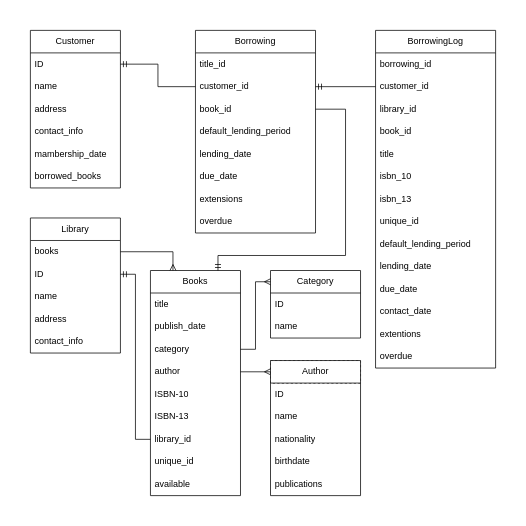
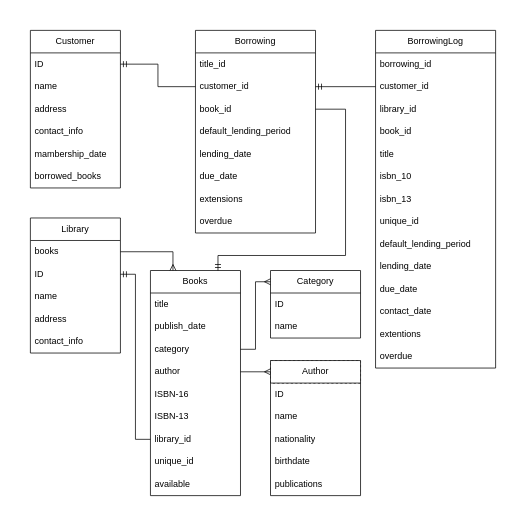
  <mxCell id="0" />
  <mxCell id="1" parent="0" />
  <mxCell id="2" value="" style="rounded=0;whiteSpace=wrap;html=1;fillColor=none;strokeColor=default;dashed=1;" parent="1" vertex="1"><mxGeometry x="360" y="480" width="120" height="30" as="geometry" /></mxCell>
  <mxCell id="3" value="Library" style="swimlane;fontStyle=0;childLayout=stackLayout;horizontal=1;startSize=30;horizontalStack=0;resizeParent=1;resizeParentMax=0;resizeLast=0;collapsible=1;marginBottom=0;whiteSpace=wrap;html=1;" parent="1" vertex="1"><mxGeometry x="40" y="290" width="120" height="180" as="geometry"><mxRectangle x="120" y="120" width="90" height="30" as="alternateBounds" /></mxGeometry></mxCell>
  <mxCell id="4" value="books" style="text;strokeColor=none;fillColor=none;align=left;verticalAlign=middle;spacingLeft=4;spacingRight=4;overflow=hidden;points=[[0,0.5],[1,0.5]];portConstraint=eastwest;rotatable=0;whiteSpace=wrap;html=1;" parent="3" vertex="1"><mxGeometry y="30" width="120" height="30" as="geometry" /></mxCell>
  <mxCell id="5" value="ID" style="text;strokeColor=none;fillColor=none;align=left;verticalAlign=middle;spacingLeft=4;spacingRight=4;overflow=hidden;points=[[0,0.5],[1,0.5]];portConstraint=eastwest;rotatable=0;whiteSpace=wrap;html=1;" parent="3" vertex="1"><mxGeometry y="60" width="120" height="30" as="geometry" /></mxCell>
  <mxCell id="6" value="name" style="text;strokeColor=none;fillColor=none;align=left;verticalAlign=middle;spacingLeft=4;spacingRight=4;overflow=hidden;points=[[0,0.5],[1,0.5]];portConstraint=eastwest;rotatable=0;whiteSpace=wrap;html=1;" parent="3" vertex="1"><mxGeometry y="90" width="120" height="30" as="geometry" /></mxCell>
  <mxCell id="7" value="address" style="text;strokeColor=none;fillColor=none;align=left;verticalAlign=middle;spacingLeft=4;spacingRight=4;overflow=hidden;points=[[0,0.5],[1,0.5]];portConstraint=eastwest;rotatable=0;whiteSpace=wrap;html=1;" parent="3" vertex="1"><mxGeometry y="120" width="120" height="30" as="geometry" /></mxCell>
  <mxCell id="8" value="contact_info" style="text;strokeColor=none;fillColor=none;align=left;verticalAlign=middle;spacingLeft=4;spacingRight=4;overflow=hidden;points=[[0,0.5],[1,0.5]];portConstraint=eastwest;rotatable=0;whiteSpace=wrap;html=1;" parent="3" vertex="1"><mxGeometry y="150" width="120" height="30" as="geometry" /></mxCell>
  <mxCell id="9" value="Books" style="swimlane;fontStyle=0;childLayout=stackLayout;horizontal=1;startSize=30;horizontalStack=0;resizeParent=1;resizeParentMax=0;resizeLast=0;collapsible=1;marginBottom=0;whiteSpace=wrap;html=1;" parent="1" vertex="1"><mxGeometry x="200" y="360" width="120" height="300" as="geometry" /></mxCell>
  <mxCell id="10" value="title" style="text;strokeColor=none;fillColor=none;align=left;verticalAlign=middle;spacingLeft=4;spacingRight=4;overflow=hidden;points=[[0,0.5],[1,0.5]];portConstraint=eastwest;rotatable=0;whiteSpace=wrap;html=1;" parent="9" vertex="1"><mxGeometry y="30" width="120" height="30" as="geometry" /></mxCell>
  <mxCell id="11" value="publish_date" style="text;strokeColor=none;fillColor=none;align=left;verticalAlign=middle;spacingLeft=4;spacingRight=4;overflow=hidden;points=[[0,0.5],[1,0.5]];portConstraint=eastwest;rotatable=0;whiteSpace=wrap;html=1;" parent="9" vertex="1"><mxGeometry y="60" width="120" height="30" as="geometry" /></mxCell>
  <mxCell id="12" value="category" style="text;strokeColor=none;fillColor=none;align=left;verticalAlign=middle;spacingLeft=4;spacingRight=4;overflow=hidden;points=[[0,0.5],[1,0.5]];portConstraint=eastwest;rotatable=0;whiteSpace=wrap;html=1;" parent="9" vertex="1"><mxGeometry y="90" width="120" height="30" as="geometry" /></mxCell>
  <mxCell id="13" value="author" style="text;strokeColor=none;fillColor=none;align=left;verticalAlign=middle;spacingLeft=4;spacingRight=4;overflow=hidden;points=[[0,0.5],[1,0.5]];portConstraint=eastwest;rotatable=0;whiteSpace=wrap;html=1;" parent="9" vertex="1"><mxGeometry y="120" width="120" height="30" as="geometry" /></mxCell>
- <mxCell id="14" value="ISBN-10" style="text;strokeColor=none;fillColor=none;align=left;verticalAlign=middle;spacingLeft=4;spacingRight=4;overflow=hidden;points=[[0,0.5],[1,0.5]];portConstraint=eastwest;rotatable=0;whiteSpace=wrap;html=1;" parent="9" vertex="1"><mxGeometry y="150" width="120" height="30" as="geometry" /></mxCell>
+ <mxCell id="14" value="ISBN-16" style="text;strokeColor=none;fillColor=none;align=left;verticalAlign=middle;spacingLeft=4;spacingRight=4;overflow=hidden;points=[[0,0.5],[1,0.5]];portConstraint=eastwest;rotatable=0;whiteSpace=wrap;html=1;" parent="9" vertex="1"><mxGeometry y="150" width="120" height="30" as="geometry" /></mxCell>
  <mxCell id="15" value="ISBN-13" style="text;strokeColor=none;fillColor=none;align=left;verticalAlign=middle;spacingLeft=4;spacingRight=4;overflow=hidden;points=[[0,0.5],[1,0.5]];portConstraint=eastwest;rotatable=0;whiteSpace=wrap;html=1;" parent="9" vertex="1"><mxGeometry y="180" width="120" height="30" as="geometry" /></mxCell>
  <mxCell id="16" value="library_id" style="text;strokeColor=none;fillColor=none;align=left;verticalAlign=middle;spacingLeft=4;spacingRight=4;overflow=hidden;points=[[0,0.5],[1,0.5]];portConstraint=eastwest;rotatable=0;whiteSpace=wrap;html=1;" parent="9" vertex="1"><mxGeometry y="210" width="120" height="30" as="geometry" /></mxCell>
  <mxCell id="17" value="unique_id" style="text;strokeColor=none;fillColor=none;align=left;verticalAlign=middle;spacingLeft=4;spacingRight=4;overflow=hidden;points=[[0,0.5],[1,0.5]];portConstraint=eastwest;rotatable=0;whiteSpace=wrap;html=1;" parent="9" vertex="1"><mxGeometry y="240" width="120" height="30" as="geometry" /></mxCell>
  <mxCell id="18" value="available" style="text;strokeColor=none;fillColor=none;align=left;verticalAlign=middle;spacingLeft=4;spacingRight=4;overflow=hidden;points=[[0,0.5],[1,0.5]];portConstraint=eastwest;rotatable=0;whiteSpace=wrap;html=1;" parent="9" vertex="1"><mxGeometry y="270" width="120" height="30" as="geometry" /></mxCell>
  <mxCell id="19" value="Author" style="swimlane;fontStyle=0;childLayout=stackLayout;horizontal=1;startSize=30;horizontalStack=0;resizeParent=1;resizeParentMax=0;resizeLast=0;collapsible=1;marginBottom=0;whiteSpace=wrap;html=1;" parent="1" vertex="1"><mxGeometry x="360" y="480" width="120" height="180" as="geometry" /></mxCell>
  <mxCell id="20" value="ID" style="text;strokeColor=none;fillColor=none;align=left;verticalAlign=middle;spacingLeft=4;spacingRight=4;overflow=hidden;points=[[0,0.5],[1,0.5]];portConstraint=eastwest;rotatable=0;whiteSpace=wrap;html=1;" parent="19" vertex="1"><mxGeometry y="30" width="120" height="30" as="geometry" /></mxCell>
  <mxCell id="21" value="name" style="text;strokeColor=none;fillColor=none;align=left;verticalAlign=middle;spacingLeft=4;spacingRight=4;overflow=hidden;points=[[0,0.5],[1,0.5]];portConstraint=eastwest;rotatable=0;whiteSpace=wrap;html=1;" parent="19" vertex="1"><mxGeometry y="60" width="120" height="30" as="geometry" /></mxCell>
  <mxCell id="22" value="nationality" style="text;strokeColor=none;fillColor=none;align=left;verticalAlign=middle;spacingLeft=4;spacingRight=4;overflow=hidden;points=[[0,0.5],[1,0.5]];portConstraint=eastwest;rotatable=0;whiteSpace=wrap;html=1;" parent="19" vertex="1"><mxGeometry y="90" width="120" height="30" as="geometry" /></mxCell>
  <mxCell id="23" value="birthdate" style="text;strokeColor=none;fillColor=none;align=left;verticalAlign=middle;spacingLeft=4;spacingRight=4;overflow=hidden;points=[[0,0.5],[1,0.5]];portConstraint=eastwest;rotatable=0;whiteSpace=wrap;html=1;" parent="19" vertex="1"><mxGeometry y="120" width="120" height="30" as="geometry" /></mxCell>
  <mxCell id="24" value="publications" style="text;strokeColor=none;fillColor=none;align=left;verticalAlign=middle;spacingLeft=4;spacingRight=4;overflow=hidden;points=[[0,0.5],[1,0.5]];portConstraint=eastwest;rotatable=0;whiteSpace=wrap;html=1;" parent="19" vertex="1"><mxGeometry y="150" width="120" height="30" as="geometry" /></mxCell>
  <mxCell id="25" value="Customer" style="swimlane;fontStyle=0;childLayout=stackLayout;horizontal=1;startSize=30;horizontalStack=0;resizeParent=1;resizeParentMax=0;resizeLast=0;collapsible=1;marginBottom=0;whiteSpace=wrap;html=1;" parent="1" vertex="1"><mxGeometry x="40" y="40" width="120" height="210" as="geometry" /></mxCell>
  <mxCell id="26" value="ID" style="text;strokeColor=none;fillColor=none;align=left;verticalAlign=middle;spacingLeft=4;spacingRight=4;overflow=hidden;points=[[0,0.5],[1,0.5]];portConstraint=eastwest;rotatable=0;whiteSpace=wrap;html=1;" parent="25" vertex="1"><mxGeometry y="30" width="120" height="30" as="geometry" /></mxCell>
  <mxCell id="27" value="name" style="text;strokeColor=none;fillColor=none;align=left;verticalAlign=middle;spacingLeft=4;spacingRight=4;overflow=hidden;points=[[0,0.5],[1,0.5]];portConstraint=eastwest;rotatable=0;whiteSpace=wrap;html=1;" parent="25" vertex="1"><mxGeometry y="60" width="120" height="30" as="geometry" /></mxCell>
  <mxCell id="28" value="address" style="text;strokeColor=none;fillColor=none;align=left;verticalAlign=middle;spacingLeft=4;spacingRight=4;overflow=hidden;points=[[0,0.5],[1,0.5]];portConstraint=eastwest;rotatable=0;whiteSpace=wrap;html=1;" parent="25" vertex="1"><mxGeometry y="90" width="120" height="30" as="geometry" /></mxCell>
  <mxCell id="29" value="contact_info" style="text;strokeColor=none;fillColor=none;align=left;verticalAlign=middle;spacingLeft=4;spacingRight=4;overflow=hidden;points=[[0,0.5],[1,0.5]];portConstraint=eastwest;rotatable=0;whiteSpace=wrap;html=1;" parent="25" vertex="1"><mxGeometry y="120" width="120" height="30" as="geometry" /></mxCell>
  <mxCell id="30" value="mambership_date" style="text;strokeColor=none;fillColor=none;align=left;verticalAlign=middle;spacingLeft=4;spacingRight=4;overflow=hidden;points=[[0,0.5],[1,0.5]];portConstraint=eastwest;rotatable=0;whiteSpace=wrap;html=1;" parent="25" vertex="1"><mxGeometry y="150" width="120" height="30" as="geometry" /></mxCell>
  <mxCell id="31" value="borrowed_books" style="text;strokeColor=none;fillColor=none;align=left;verticalAlign=middle;spacingLeft=4;spacingRight=4;overflow=hidden;points=[[0,0.5],[1,0.5]];portConstraint=eastwest;rotatable=0;whiteSpace=wrap;html=1;" parent="25" vertex="1"><mxGeometry y="180" width="120" height="30" as="geometry" /></mxCell>
  <mxCell id="32" value="Borrowing" style="swimlane;fontStyle=0;childLayout=stackLayout;horizontal=1;startSize=30;horizontalStack=0;resizeParent=1;resizeParentMax=0;resizeLast=0;collapsible=1;marginBottom=0;whiteSpace=wrap;html=1;" parent="1" vertex="1"><mxGeometry x="260" y="40" width="160" height="270" as="geometry" /></mxCell>
  <mxCell id="33" value="title_id" style="text;strokeColor=none;fillColor=none;align=left;verticalAlign=middle;spacingLeft=4;spacingRight=4;overflow=hidden;points=[[0,0.5],[1,0.5]];portConstraint=eastwest;rotatable=0;whiteSpace=wrap;html=1;" parent="32" vertex="1"><mxGeometry y="30" width="160" height="30" as="geometry" /></mxCell>
  <mxCell id="34" value="customer_id" style="text;strokeColor=none;fillColor=none;align=left;verticalAlign=middle;spacingLeft=4;spacingRight=4;overflow=hidden;points=[[0,0.5],[1,0.5]];portConstraint=eastwest;rotatable=0;whiteSpace=wrap;html=1;" parent="32" vertex="1"><mxGeometry y="60" width="160" height="30" as="geometry" /></mxCell>
  <mxCell id="35" value="book_id" style="text;strokeColor=none;fillColor=none;align=left;verticalAlign=middle;spacingLeft=4;spacingRight=4;overflow=hidden;points=[[0,0.5],[1,0.5]];portConstraint=eastwest;rotatable=0;whiteSpace=wrap;html=1;" parent="32" vertex="1"><mxGeometry y="90" width="160" height="30" as="geometry" /></mxCell>
  <mxCell id="36" value="default_lending_period" style="text;strokeColor=none;fillColor=none;align=left;verticalAlign=middle;spacingLeft=4;spacingRight=4;overflow=hidden;points=[[0,0.5],[1,0.5]];portConstraint=eastwest;rotatable=0;whiteSpace=wrap;html=1;" parent="32" vertex="1"><mxGeometry y="120" width="160" height="30" as="geometry" /></mxCell>
  <mxCell id="37" value="lending_date" style="text;strokeColor=none;fillColor=none;align=left;verticalAlign=middle;spacingLeft=4;spacingRight=4;overflow=hidden;points=[[0,0.5],[1,0.5]];portConstraint=eastwest;rotatable=0;whiteSpace=wrap;html=1;" parent="32" vertex="1"><mxGeometry y="150" width="160" height="30" as="geometry" /></mxCell>
  <mxCell id="38" value="due_date" style="text;strokeColor=none;fillColor=none;align=left;verticalAlign=middle;spacingLeft=4;spacingRight=4;overflow=hidden;points=[[0,0.5],[1,0.5]];portConstraint=eastwest;rotatable=0;whiteSpace=wrap;html=1;" parent="32" vertex="1"><mxGeometry y="180" width="160" height="30" as="geometry" /></mxCell>
  <mxCell id="39" value="extensions" style="text;strokeColor=none;fillColor=none;align=left;verticalAlign=middle;spacingLeft=4;spacingRight=4;overflow=hidden;points=[[0,0.5],[1,0.5]];portConstraint=eastwest;rotatable=0;whiteSpace=wrap;html=1;" parent="32" vertex="1"><mxGeometry y="210" width="160" height="30" as="geometry" /></mxCell>
  <mxCell id="40" value="overdue" style="text;strokeColor=none;fillColor=none;align=left;verticalAlign=middle;spacingLeft=4;spacingRight=4;overflow=hidden;points=[[0,0.5],[1,0.5]];portConstraint=eastwest;rotatable=0;whiteSpace=wrap;html=1;" parent="32" vertex="1"><mxGeometry y="240" width="160" height="30" as="geometry" /></mxCell>
  <mxCell id="41" value="BorrowingLog" style="swimlane;fontStyle=0;childLayout=stackLayout;horizontal=1;startSize=30;horizontalStack=0;resizeParent=1;resizeParentMax=0;resizeLast=0;collapsible=1;marginBottom=0;whiteSpace=wrap;html=1;" parent="1" vertex="1"><mxGeometry x="500" y="40" width="160" height="450" as="geometry" /></mxCell>
  <mxCell id="42" value="borrowing_id" style="text;strokeColor=none;fillColor=none;align=left;verticalAlign=middle;spacingLeft=4;spacingRight=4;overflow=hidden;points=[[0,0.5],[1,0.5]];portConstraint=eastwest;rotatable=0;whiteSpace=wrap;html=1;" parent="41" vertex="1"><mxGeometry y="30" width="160" height="30" as="geometry" /></mxCell>
  <mxCell id="43" value="customer_id" style="text;strokeColor=none;fillColor=none;align=left;verticalAlign=middle;spacingLeft=4;spacingRight=4;overflow=hidden;points=[[0,0.5],[1,0.5]];portConstraint=eastwest;rotatable=0;whiteSpace=wrap;html=1;" parent="41" vertex="1"><mxGeometry y="60" width="160" height="30" as="geometry" /></mxCell>
  <mxCell id="44" value="library_id" style="text;strokeColor=none;fillColor=none;align=left;verticalAlign=middle;spacingLeft=4;spacingRight=4;overflow=hidden;points=[[0,0.5],[1,0.5]];portConstraint=eastwest;rotatable=0;whiteSpace=wrap;html=1;" parent="41" vertex="1"><mxGeometry y="90" width="160" height="30" as="geometry" /></mxCell>
  <mxCell id="45" value="book_id" style="text;strokeColor=none;fillColor=none;align=left;verticalAlign=middle;spacingLeft=4;spacingRight=4;overflow=hidden;points=[[0,0.5],[1,0.5]];portConstraint=eastwest;rotatable=0;whiteSpace=wrap;html=1;" parent="41" vertex="1"><mxGeometry y="120" width="160" height="30" as="geometry" /></mxCell>
  <mxCell id="46" value="title" style="text;strokeColor=none;fillColor=none;align=left;verticalAlign=middle;spacingLeft=4;spacingRight=4;overflow=hidden;points=[[0,0.5],[1,0.5]];portConstraint=eastwest;rotatable=0;whiteSpace=wrap;html=1;" parent="41" vertex="1"><mxGeometry y="150" width="160" height="30" as="geometry" /></mxCell>
  <mxCell id="47" value="isbn_10" style="text;strokeColor=none;fillColor=none;align=left;verticalAlign=middle;spacingLeft=4;spacingRight=4;overflow=hidden;points=[[0,0.5],[1,0.5]];portConstraint=eastwest;rotatable=0;whiteSpace=wrap;html=1;" parent="41" vertex="1"><mxGeometry y="180" width="160" height="30" as="geometry" /></mxCell>
  <mxCell id="48" value="isbn_13" style="text;strokeColor=none;fillColor=none;align=left;verticalAlign=middle;spacingLeft=4;spacingRight=4;overflow=hidden;points=[[0,0.5],[1,0.5]];portConstraint=eastwest;rotatable=0;whiteSpace=wrap;html=1;" parent="41" vertex="1"><mxGeometry y="210" width="160" height="30" as="geometry" /></mxCell>
  <mxCell id="49" value="unique_id" style="text;strokeColor=none;fillColor=none;align=left;verticalAlign=middle;spacingLeft=4;spacingRight=4;overflow=hidden;points=[[0,0.5],[1,0.5]];portConstraint=eastwest;rotatable=0;whiteSpace=wrap;html=1;" parent="41" vertex="1"><mxGeometry y="240" width="160" height="30" as="geometry" /></mxCell>
  <mxCell id="50" value="default_lending_period" style="text;strokeColor=none;fillColor=none;align=left;verticalAlign=middle;spacingLeft=4;spacingRight=4;overflow=hidden;points=[[0,0.5],[1,0.5]];portConstraint=eastwest;rotatable=0;whiteSpace=wrap;html=1;" parent="41" vertex="1"><mxGeometry y="270" width="160" height="30" as="geometry" /></mxCell>
  <mxCell id="51" value="lending_date" style="text;strokeColor=none;fillColor=none;align=left;verticalAlign=middle;spacingLeft=4;spacingRight=4;overflow=hidden;points=[[0,0.5],[1,0.5]];portConstraint=eastwest;rotatable=0;whiteSpace=wrap;html=1;" parent="41" vertex="1"><mxGeometry y="300" width="160" height="30" as="geometry" /></mxCell>
  <mxCell id="52" value="due_date" style="text;strokeColor=none;fillColor=none;align=left;verticalAlign=middle;spacingLeft=4;spacingRight=4;overflow=hidden;points=[[0,0.5],[1,0.5]];portConstraint=eastwest;rotatable=0;whiteSpace=wrap;html=1;" parent="41" vertex="1"><mxGeometry y="330" width="160" height="30" as="geometry" /></mxCell>
  <mxCell id="53" value="contact_date" style="text;strokeColor=none;fillColor=none;align=left;verticalAlign=middle;spacingLeft=4;spacingRight=4;overflow=hidden;points=[[0,0.5],[1,0.5]];portConstraint=eastwest;rotatable=0;whiteSpace=wrap;html=1;" parent="41" vertex="1"><mxGeometry y="360" width="160" height="30" as="geometry" /></mxCell>
  <mxCell id="54" value="extentions" style="text;strokeColor=none;fillColor=none;align=left;verticalAlign=middle;spacingLeft=4;spacingRight=4;overflow=hidden;points=[[0,0.5],[1,0.5]];portConstraint=eastwest;rotatable=0;whiteSpace=wrap;html=1;" parent="41" vertex="1"><mxGeometry y="390" width="160" height="30" as="geometry" /></mxCell>
  <mxCell id="55" value="overdue" style="text;strokeColor=none;fillColor=none;align=left;verticalAlign=middle;spacingLeft=4;spacingRight=4;overflow=hidden;points=[[0,0.5],[1,0.5]];portConstraint=eastwest;rotatable=0;whiteSpace=wrap;html=1;" parent="41" vertex="1"><mxGeometry y="420" width="160" height="30" as="geometry" /></mxCell>
  <mxCell id="56" style="edgeStyle=orthogonalEdgeStyle;rounded=0;orthogonalLoop=1;jettySize=auto;html=1;exitX=0;exitY=0.5;exitDx=0;exitDy=0;entryX=1;entryY=0.5;entryDx=0;entryDy=0;endArrow=ERmandOne;endFill=0;" parent="1" target="18" edge="1"><mxGeometry relative="1" as="geometry"><Array as="points"><mxPoint x="480" y="450" /><mxPoint x="480" y="640" /></Array></mxGeometry></mxCell>
  <mxCell id="57" style="edgeStyle=orthogonalEdgeStyle;rounded=0;orthogonalLoop=1;jettySize=auto;html=1;exitX=0;exitY=0.5;exitDx=0;exitDy=0;endArrow=ERmandOne;endFill=0;entryX=1;entryY=0.5;entryDx=0;entryDy=0;" parent="1" source="34" target="26" edge="1"><mxGeometry relative="1" as="geometry"><Array as="points"><mxPoint x="210" y="115" /><mxPoint x="210" y="85" /></Array><mxPoint x="210" y="80" as="targetPoint" /></mxGeometry></mxCell>
  <mxCell id="58" style="edgeStyle=orthogonalEdgeStyle;rounded=0;orthogonalLoop=1;jettySize=auto;html=1;exitX=1;exitY=0.5;exitDx=0;exitDy=0;entryX=0.5;entryY=0;entryDx=0;entryDy=0;endArrow=ERmandOne;endFill=0;" parent="1" target="41" edge="1"><mxGeometry relative="1" as="geometry"><Array as="points"><mxPoint x="660" y="450" /><mxPoint x="660" y="545" /><mxPoint x="570" y="545" /></Array></mxGeometry></mxCell>
  <mxCell id="59" style="edgeStyle=orthogonalEdgeStyle;rounded=0;orthogonalLoop=1;jettySize=auto;html=1;exitX=1;exitY=0.5;exitDx=0;exitDy=0;entryX=0.75;entryY=0;entryDx=0;entryDy=0;endArrow=ERmandOne;endFill=0;" parent="1" source="35" target="9" edge="1"><mxGeometry relative="1" as="geometry"><Array as="points"><mxPoint x="460" y="145" /><mxPoint x="460" y="340" /><mxPoint x="290" y="340" /></Array></mxGeometry></mxCell>
  <mxCell id="60" style="edgeStyle=orthogonalEdgeStyle;rounded=0;orthogonalLoop=1;jettySize=auto;html=1;exitX=1;exitY=0.5;exitDx=0;exitDy=0;endArrow=ERmany;endFill=0;entryX=0;entryY=0.5;entryDx=0;entryDy=0;" parent="1" source="13" target="2" edge="1"><mxGeometry relative="1" as="geometry"><mxPoint x="360" y="350" as="targetPoint" /><Array as="points"><mxPoint x="350" y="495" /><mxPoint x="350" y="495" /></Array></mxGeometry></mxCell>
  <mxCell id="61" style="edgeStyle=orthogonalEdgeStyle;rounded=0;orthogonalLoop=1;jettySize=auto;html=1;exitX=0;exitY=0.5;exitDx=0;exitDy=0;entryX=1;entryY=0.5;entryDx=0;entryDy=0;endArrow=ERmandOne;endFill=0;" parent="1" source="16" target="5" edge="1"><mxGeometry relative="1" as="geometry"><Array as="points"><mxPoint x="180" y="585" /><mxPoint x="180" y="365" /></Array></mxGeometry></mxCell>
  <mxCell id="62" style="edgeStyle=orthogonalEdgeStyle;rounded=0;orthogonalLoop=1;jettySize=auto;html=1;exitX=1;exitY=0.5;exitDx=0;exitDy=0;entryX=0.25;entryY=0;entryDx=0;entryDy=0;endArrow=ERmany;endFill=0;" parent="1" source="4" target="9" edge="1"><mxGeometry relative="1" as="geometry"><Array as="points"><mxPoint x="230" y="335" /></Array></mxGeometry></mxCell>
  <mxCell id="63" style="edgeStyle=orthogonalEdgeStyle;rounded=0;orthogonalLoop=1;jettySize=auto;html=1;exitX=0;exitY=0.5;exitDx=0;exitDy=0;entryX=1;entryY=0.5;entryDx=0;entryDy=0;endArrow=ERmandOne;endFill=0;" parent="1" source="43" target="34" edge="1"><mxGeometry relative="1" as="geometry" /></mxCell>
  <mxCell id="64" value="" style="endArrow=none;html=1;rounded=0;strokeColor=none;" parent="1" edge="1"><mxGeometry width="50" height="50" relative="1" as="geometry"><mxPoint as="sourcePoint" x="20" y="20" /><mxPoint x="679" as="targetPoint" y="20" /></mxGeometry></mxCell>
  <mxCell id="65" value="" style="endArrow=none;html=1;rounded=0;strokeColor=none;" parent="1" edge="1"><mxGeometry width="50" height="50" relative="1" as="geometry"><mxPoint y="679" as="sourcePoint" x="20" /><mxPoint as="targetPoint" x="20" y="20" /></mxGeometry></mxCell>
  <mxCell id="66" value="" style="endArrow=none;html=1;rounded=0;strokeColor=none;" parent="1" edge="1"><mxGeometry width="50" height="50" relative="1" as="geometry"><mxPoint x="679" y="679" as="sourcePoint" /><mxPoint x="679" as="targetPoint" y="20" /></mxGeometry></mxCell>
  <mxCell id="67" value="" style="endArrow=none;html=1;rounded=0;strokeColor=none;" parent="1" edge="1"><mxGeometry width="50" height="50" relative="1" as="geometry"><mxPoint y="679" as="sourcePoint" x="20" /><mxPoint x="679" y="679" as="targetPoint" /></mxGeometry></mxCell>
  <mxCell id="68" value="" style="rounded=0;whiteSpace=wrap;html=1;fillColor=none;dashed=1;strokeColor=none;" vertex="1" parent="1"><mxGeometry x="360" y="360" width="120" height="30" as="geometry" /></mxCell>
  <mxCell id="69" value="Category" style="swimlane;fontStyle=0;childLayout=stackLayout;horizontal=1;startSize=30;horizontalStack=0;resizeParent=1;resizeParentMax=0;resizeLast=0;collapsible=1;marginBottom=0;whiteSpace=wrap;html=1;" vertex="1" parent="1"><mxGeometry x="360" y="360" width="120" height="90" as="geometry" /></mxCell>
  <mxCell id="70" value="ID" style="text;strokeColor=none;fillColor=none;align=left;verticalAlign=middle;spacingLeft=4;spacingRight=4;overflow=hidden;points=[[0,0.5],[1,0.5]];portConstraint=eastwest;rotatable=0;whiteSpace=wrap;html=1;" vertex="1" parent="69"><mxGeometry y="30" width="120" height="30" as="geometry" /></mxCell>
  <mxCell id="71" value="name" style="text;strokeColor=none;fillColor=none;align=left;verticalAlign=middle;spacingLeft=4;spacingRight=4;overflow=hidden;points=[[0,0.5],[1,0.5]];portConstraint=eastwest;rotatable=0;whiteSpace=wrap;html=1;" vertex="1" parent="69"><mxGeometry y="60" width="120" height="30" as="geometry" /></mxCell>
  <mxCell id="72" style="edgeStyle=orthogonalEdgeStyle;rounded=0;orthogonalLoop=1;jettySize=auto;html=1;exitX=1;exitY=0.5;exitDx=0;exitDy=0;entryX=0;entryY=0.5;entryDx=0;entryDy=0;endArrow=ERmany;endFill=0;" edge="1" parent="1" source="12" target="68"><mxGeometry relative="1" as="geometry" /></mxCell>
